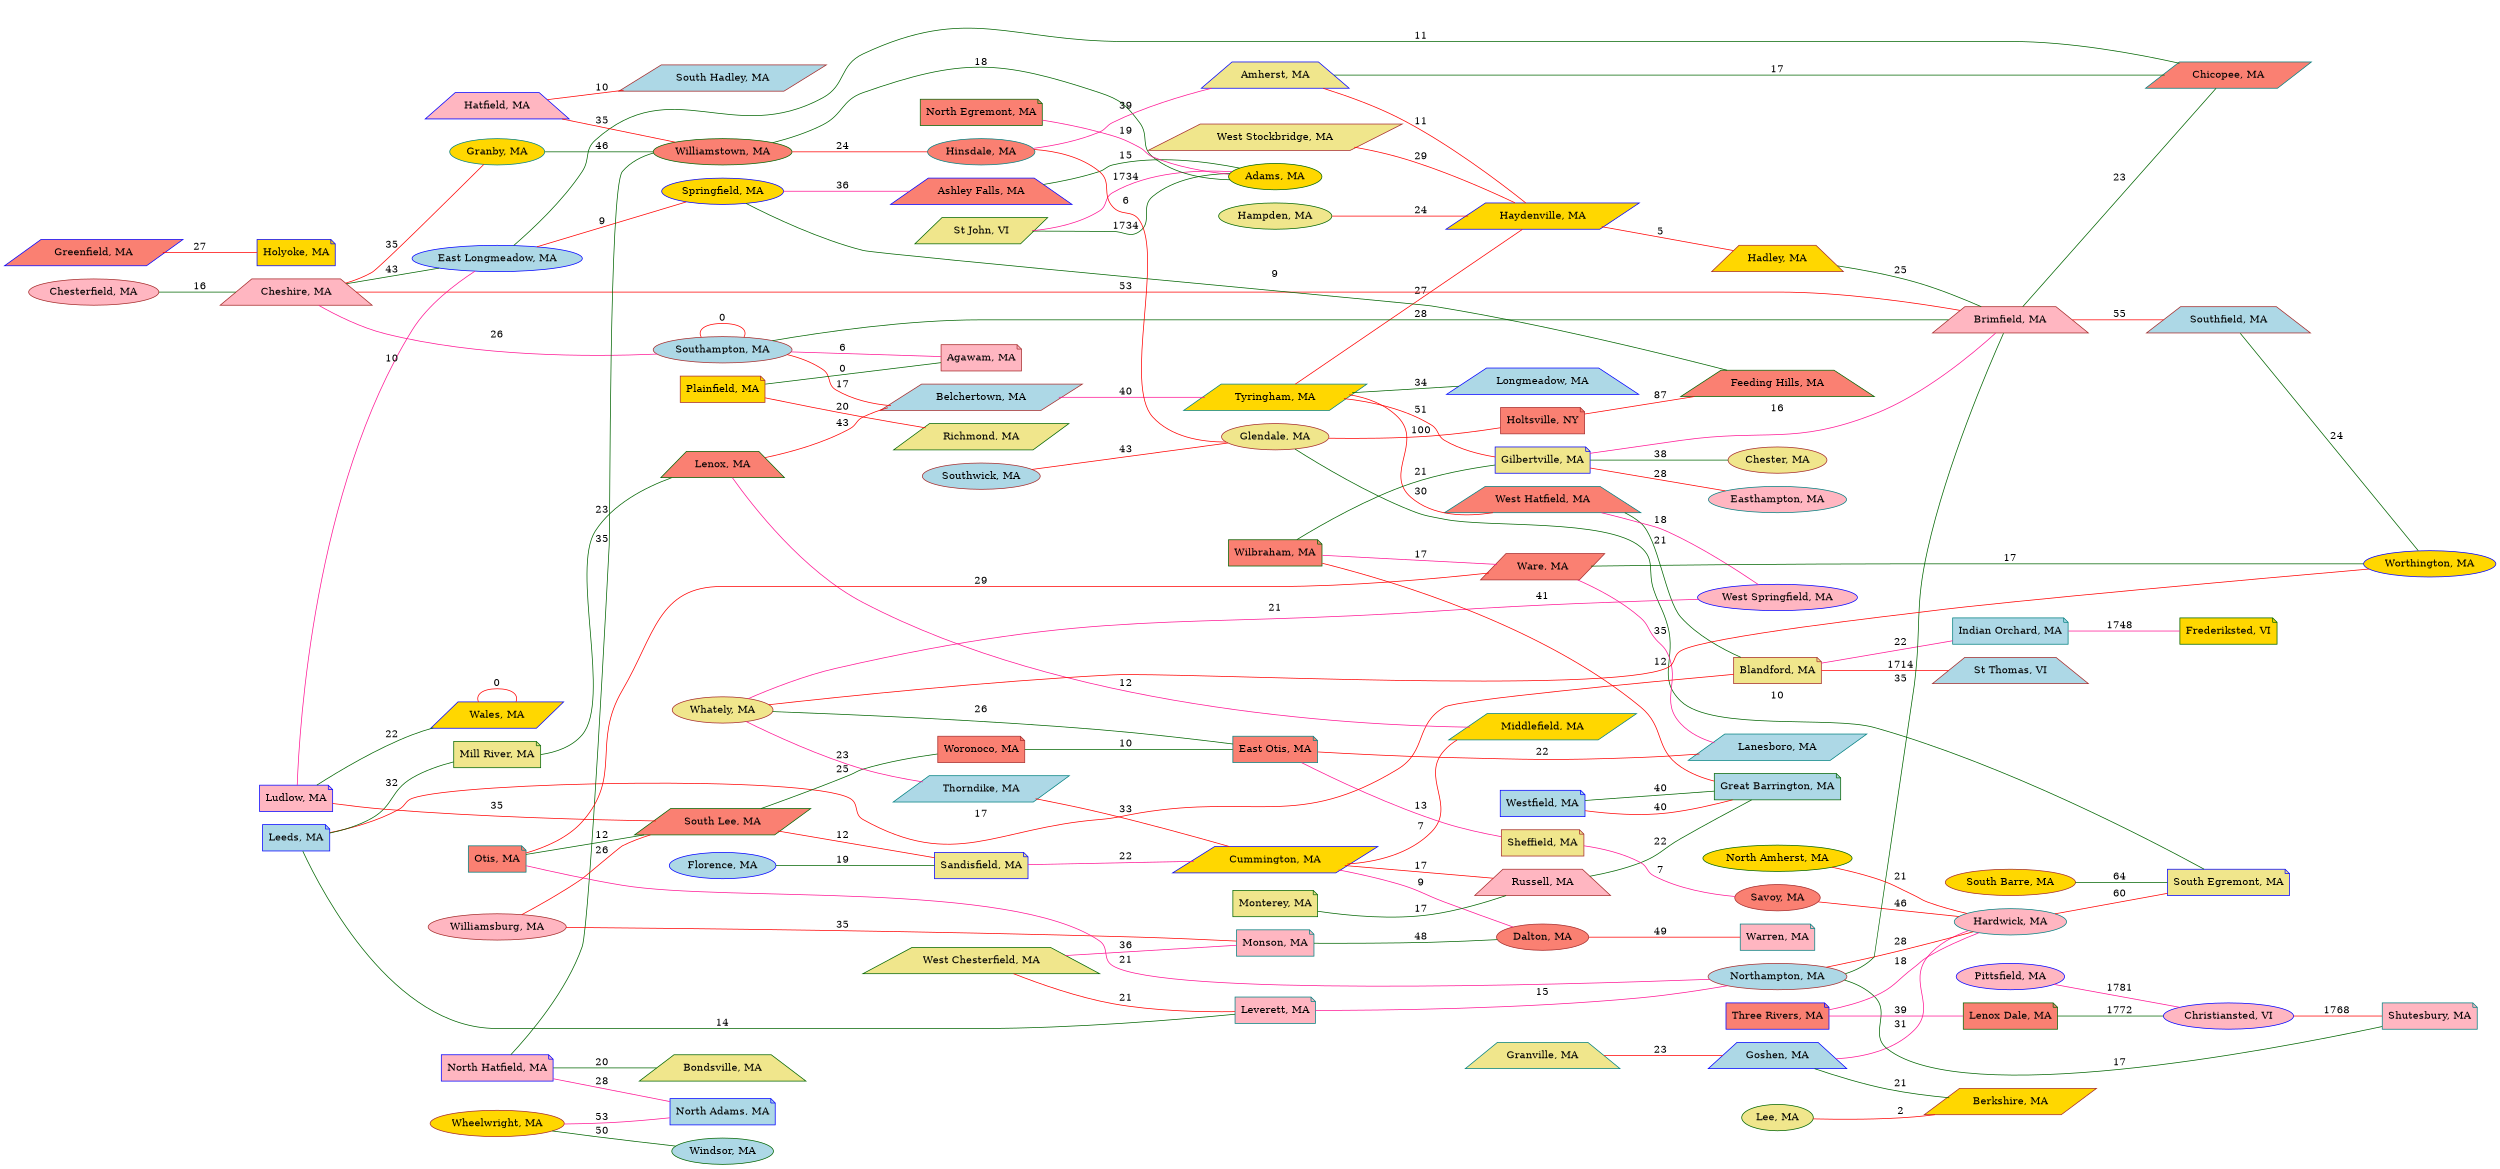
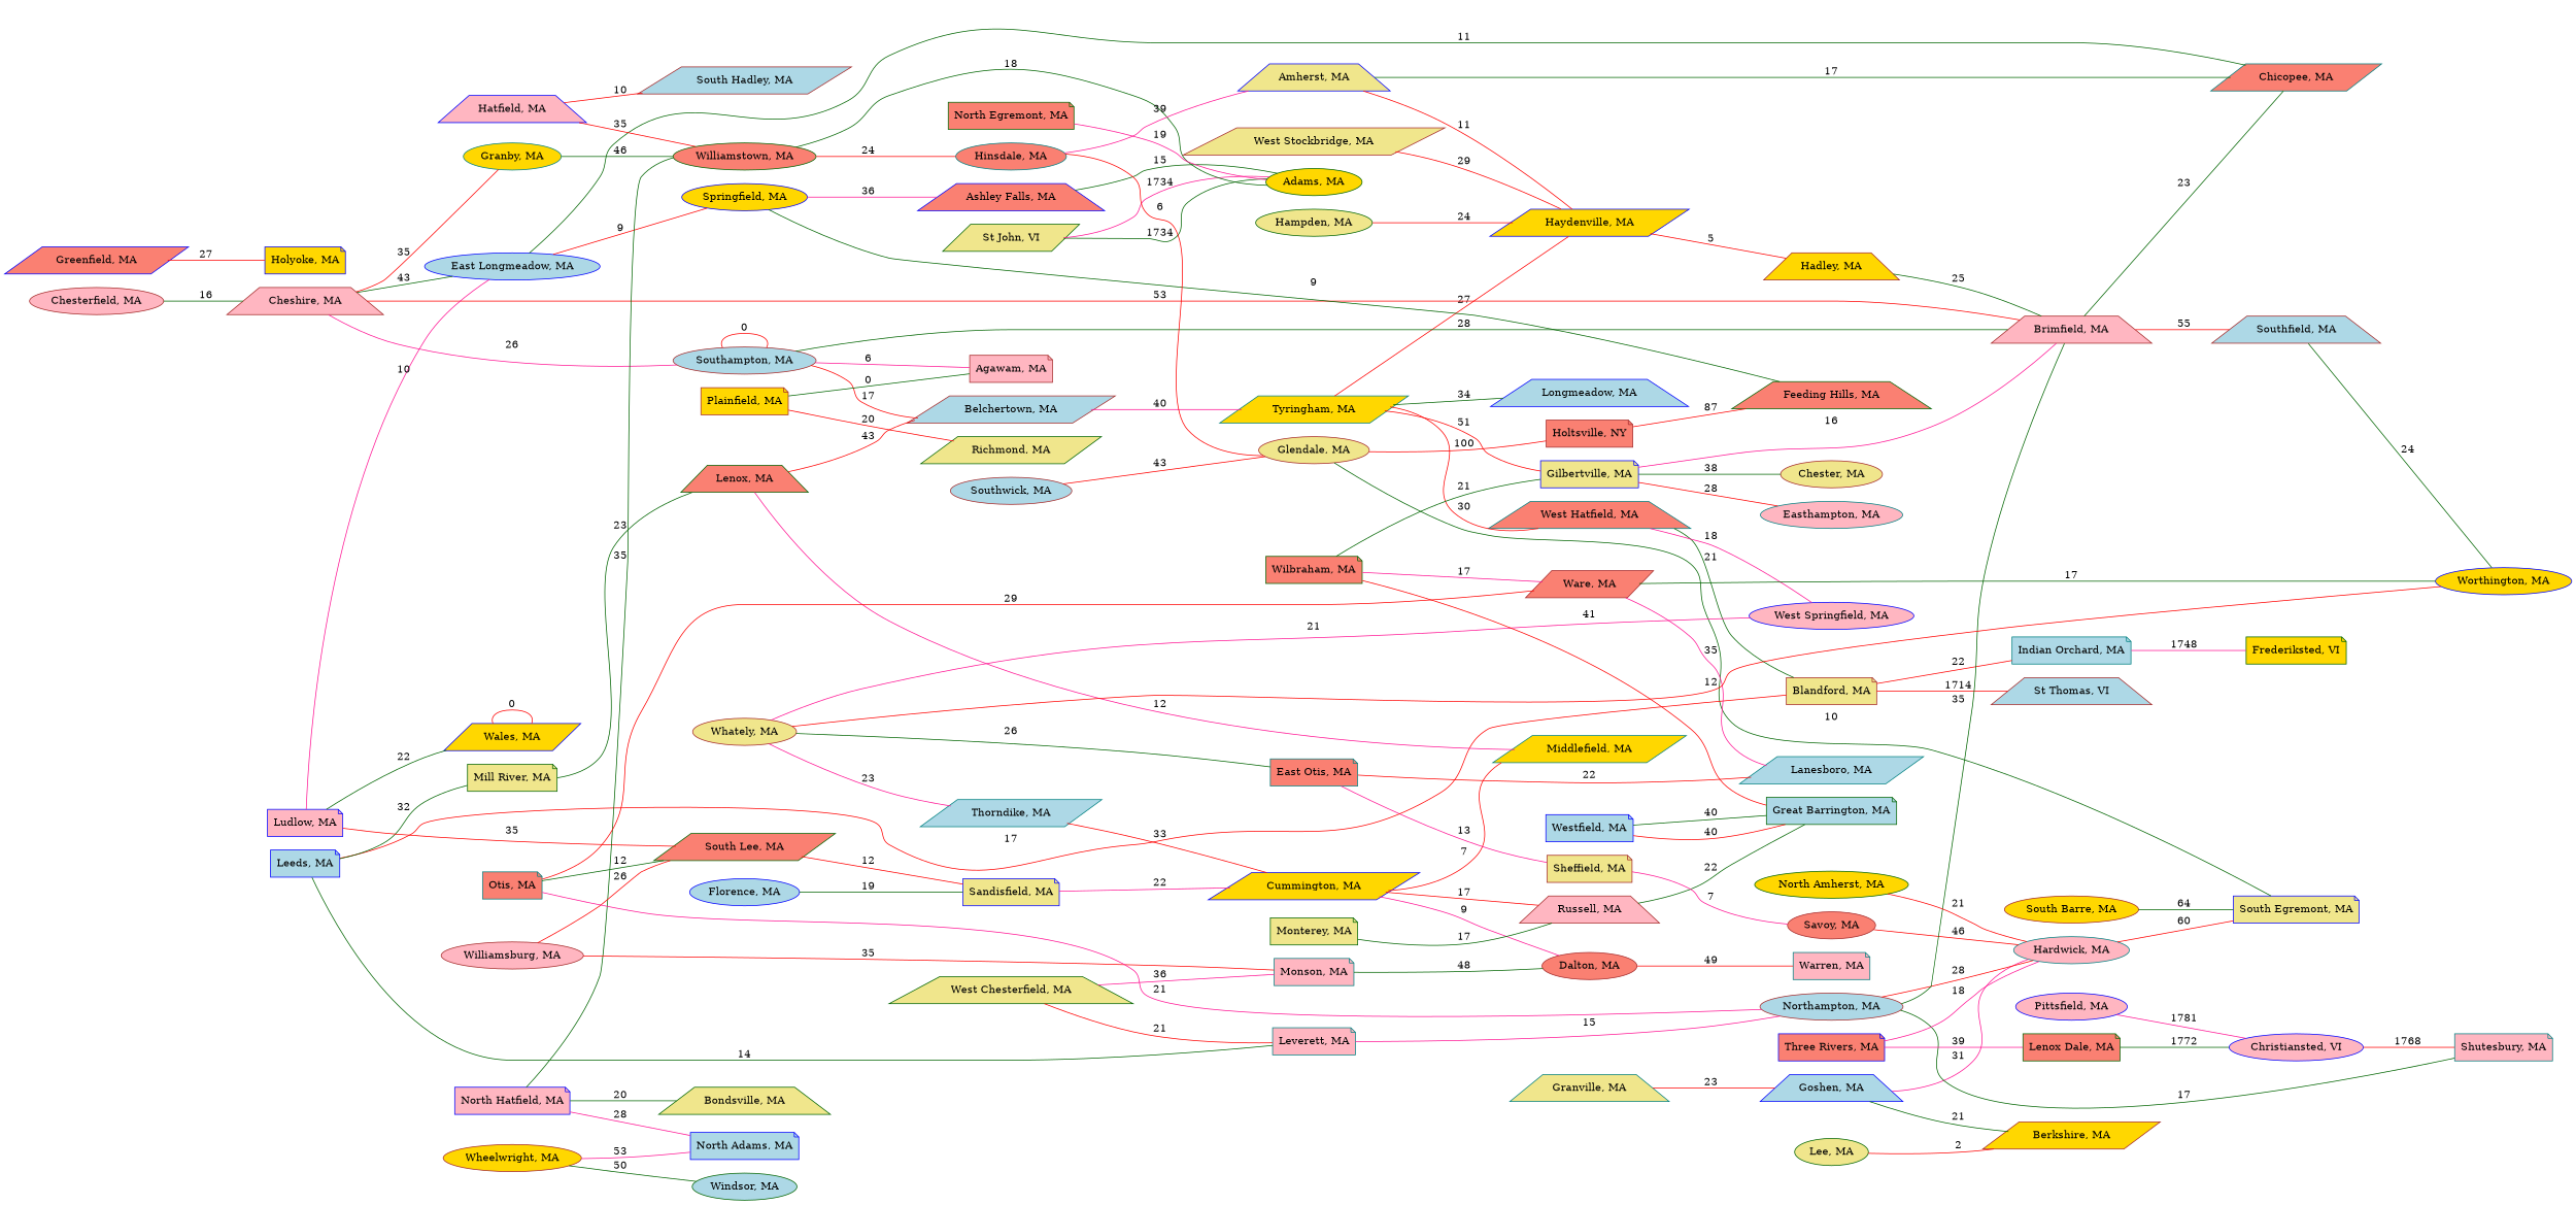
  graph {
    rankdir=LR
    node [color=brown fillcolor=salmon shape=note style=filled]
    edge [color=red weight=17]
    n1 [label="Holtsville, NY"]
    n2 [color=darkgreen label="Feeding Hills, MA" shape=trapezium]
    n3 [color=blue fillcolor=lightpink label="Christiansted, VI" shape=ellipse]
    n4 [color=teal fillcolor=lightpink label="Shutesbury, MA"]
    n5 [color=darkgreen fillcolor=khaki label="St John, VI" shape=parallelogram]
    n6 [color=darkgreen fillcolor=gold label="Adams, MA" shape=ellipse]
    n7 [color=teal fillcolor=lightpink label="Hardwick, MA" shape=ellipse]
    n8 [color=blue fillcolor=khaki label="South Egremont, MA"]
    n9 [color=blue fillcolor=khaki label="Amherst, MA" shape=trapezium]
    n10 [color=blue fillcolor=gold label="Haydenville, MA" shape=parallelogram]
    n11 [color=teal label="Chicopee, MA" shape=parallelogram]
    n12 [fillcolor=gold label="Hadley, MA" shape=trapezium]
    n13 [fillcolor=lightpink label="Brimfield, MA" shape=trapezium]
    n14 [fillcolor=lightblue label="Belchertown, MA" shape=parallelogram]
    n15 [color=teal fillcolor=gold label="Tyringham, MA" shape=parallelogram]
    n16 [color=blue fillcolor=khaki label="Gilbertville, MA"]
    n17 [color=teal label="West Hatfield, MA" shape=trapezium]
    n18 [color=blue fillcolor=lightblue label="Longmeadow, MA" shape=trapezium]
    n19 [color=teal fillcolor=lightpink label="Easthampton, MA" shape=ellipse]
    n20 [fillcolor=khaki label="Chester, MA" shape=ellipse]
    n21 [fillcolor=khaki label="Blandford, MA"]
    n22 [color=blue fillcolor=lightpink label="West Springfield, MA" shape=ellipse]
    n23 [color=teal fillcolor=lightblue label="Indian Orchard, MA"]
    n24 [fillcolor=lightblue label="St Thomas, VI" shape=trapezium]
    n25 [color=darkgreen fillcolor=gold label="Frederiksted, VI"]
    n26 [fillcolor=lightblue label="Southfield, MA" shape=trapezium]
    n27 [color=blue fillcolor=gold label="Worthington, MA" shape=ellipse]
    n28 [fillcolor=lightpink label="Chesterfield, MA" shape=ellipse]
    n29 [fillcolor=lightpink label="Cheshire, MA" shape=trapezium]
    n30 [color=blue fillcolor=lightblue label="East Longmeadow, MA" shape=ellipse]
    n31 [color=teal fillcolor=gold label="Granby, MA" shape=ellipse]
    n32 [fillcolor=lightblue label="Southampton, MA" shape=ellipse]
    n33 [color=blue fillcolor=gold label="Springfield, MA" shape=ellipse]
    n34 [color=darkgreen label="Williamstown, MA" shape=ellipse]
    n35 [fillcolor=lightpink label="Agawam, MA"]
    n36 [color=blue fillcolor=gold label="Cummington, MA" shape=parallelogram]
    n37 [fillcolor=lightpink label="Russell, MA" shape=trapezium]
    n38 [color=teal fillcolor=gold label="Middlefield, MA" shape=parallelogram]
    n39 [label="Dalton, MA" shape=ellipse]
    n40 [color=darkgreen fillcolor=lightblue label="Great Barrington, MA"]
    n41 [color=teal fillcolor=lightpink label="Warren, MA"]
    n42 [color=blue label="Ashley Falls, MA" shape=trapezium]
    n43 [color=teal label="East Otis, MA"]
    n44 [color=teal fillcolor=lightblue label="Lanesboro, MA" shape=parallelogram]
    n45 [fillcolor=khaki label="Sheffield, MA"]
    n46 [label="Savoy, MA" shape=ellipse]
    n47 [color=blue fillcolor=lightblue label="Goshen, MA" shape=trapezium]
    n48 [fillcolor=gold label="Berkshire, MA" shape=parallelogram]
    n49 [color=teal label="Hinsdale, MA" shape=ellipse]
    n50 [fillcolor=khaki label="Glendale, MA" shape=ellipse]
    n51 [color=teal fillcolor=khaki label="Granville, MA" shape=trapezium]
    n52 [color=darkgreen fillcolor=khaki label="Hampden, MA" shape=ellipse]
    n53 [color=blue fillcolor=lightpink label="Hatfield, MA" shape=trapezium]
    n54 [fillcolor=lightblue label="South Hadley, MA" shape=parallelogram]
    n55 [color=blue fillcolor=lightblue label="Leeds, MA"]
    n56 [color=teal fillcolor=lightpink label="Leverett, MA"]
    n57 [color=darkgreen fillcolor=khaki label="Mill River, MA"]
    n58 [fillcolor=lightblue label="Northampton, MA" shape=ellipse]
    n59 [color=darkgreen label="Lenox, MA" shape=trapezium]
    n60 [color=blue fillcolor=lightpink label="Ludlow, MA"]
    n61 [color=darkgreen label="South Lee, MA" shape=parallelogram]
    n62 [color=blue fillcolor=gold label="Wales, MA" shape=parallelogram]
    n63 [color=blue fillcolor=khaki label="Sandisfield, MA"]
-   n64 [label="Woronoco, MA"]
    n65 [color=teal fillcolor=lightpink label="Monson, MA"]
    n66 [color=darkgreen fillcolor=gold label="North Amherst, MA" shape=ellipse]
    n67 [color=blue fillcolor=lightblue label="Florence, MA" shape=ellipse]
    n68 [color=blue fillcolor=lightpink label="North Hatfield, MA"]
    n69 [color=blue fillcolor=lightblue label="North Adams, MA"]
    n70 [color=darkgreen fillcolor=khaki label="Bondsville, MA" shape=trapezium]
    n71 [fillcolor=gold label="Plainfield, MA"]
    n72 [color=darkgreen fillcolor=khaki label="Richmond, MA" shape=parallelogram]
    n73 [fillcolor=gold label="South Barre, MA" shape=ellipse]
    n74 [fillcolor=lightblue label="Southwick, MA" shape=ellipse]
    n75 [color=teal fillcolor=lightblue label="Thorndike, MA" shape=parallelogram]
    n76 [color=blue label="Three Rivers, MA"]
    n77 [color=darkgreen label="Lenox Dale, MA"]
    n78 [label="Ware, MA" shape=parallelogram]
    n79 [color=darkgreen fillcolor=khaki label="West Chesterfield, MA" shape=trapezium]
    n80 [color=blue fillcolor=lightblue label="Westfield, MA"]
    n81 [fillcolor=khaki label="Whately, MA" shape=ellipse]
    n82 [fillcolor=gold label="Wheelwright, MA" shape=ellipse]
    n83 [color=darkgreen fillcolor=lightblue label="Windsor, MA" shape=ellipse]
    n84 [color=darkgreen label="Wilbraham, MA"]
    n85 [fillcolor=lightpink label="Williamsburg, MA" shape=ellipse]
    n86 [color=blue fillcolor=lightpink label="Pittsfield, MA" shape=ellipse]
    n87 [color=darkgreen fillcolor=khaki label="Lee, MA" shape=ellipse]
    n88 [color=darkgreen fillcolor=khaki label="Monterey, MA"]
    n89 [color=darkgreen label="North Egremont, MA"]
    n90 [color=teal label="Otis, MA"]
    n91 [fillcolor=khaki label="West Stockbridge, MA" shape=parallelogram]
    n92 [color=blue label="Greenfield, MA" shape=parallelogram]
    n93 [color=blue fillcolor=gold label="Holyoke, MA"]
    n1 -- n2 [label=87 weight=87]
    n3 -- n4 [label=1768 weight=1768]
    n5 -- n6 [color=darkgreen label=1734 weight=1734]
    n5 -- n6 [color=deeppink label=1734 weight=1734]
    n7 -- n8 [label=60 weight=60]
    n9 -- n10 [label=11 weight=11]
    n9 -- n11 [color=darkgreen label=17]
    n10 -- n12 [label=5 weight=5]
    n12 -- n13 [color=darkgreen label=25 weight=25]
    n13 -- n11 [color=darkgreen label=23 weight=23]
    n13 -- n26 [label=55 weight=55]
    n14 -- n15 [color=deeppink label=40 weight=40]
    n15 -- n10 [label=27 weight=27]
    n15 -- n16 [label=51 weight=51]
    n15 -- n17 [label=30 weight=30]
    n15 -- n18 [color=darkgreen label=34 weight=34]
    n16 -- n13 [color=deeppink label=16 weight=16]
    n16 -- n19 [label=28 weight=28]
    n16 -- n20 [color=darkgreen label=38 weight=38]
    n17 -- n21 [color=darkgreen label=21 weight=21]
    n17 -- n22 [color=deeppink label=18 weight=18]
-   n21 -- n23 [color=deeppink label=22 weight=22]
+   n21 -- n23 [label=22 weight=22]
    n21 -- n24 [label=1714 weight=1714]
    n23 -- n25 [color=deeppink label=1748 weight=1748]
    n26 -- n27 [color=darkgreen label=24 weight=24]
    n28 -- n29 [color=darkgreen label=16 weight=16]
    n29 -- n13 [label=53 weight=53]
    n29 -- n30 [color=darkgreen label=43 weight=43]
    n29 -- n31 [label=35 weight=35]
    n29 -- n32 [color=deeppink label=26 weight=26]
    n30 -- n11 [color=darkgreen label=11 weight=11]
    n30 -- n33 [label=9 weight=9]
    n31 -- n34 [color=darkgreen label=46 weight=46]
    n32 -- n13 [color=darkgreen label=28 weight=28]
    n32 -- n14 [label=17]
    n32 -- n32 [label=0 weight=0]
    n32 -- n35 [color=deeppink label=6 weight=6]
    n33 -- n2 [color=darkgreen label=9 weight=9]
    n33 -- n42 [color=deeppink label=36 weight=36]
    n34 -- n6 [color=darkgreen label=18 weight=18]
    n34 -- n49 [label=24 weight=24]
    n36 -- n37 [label=17]
    n36 -- n38 [label=7 weight=7]
    n36 -- n39 [color=deeppink label=9 weight=9]
    n37 -- n40 [color=darkgreen label=22 weight=22]
    n39 -- n41 [label=49 weight=49]
    n42 -- n6 [color=darkgreen label=15 weight=15]
    n43 -- n44 [label=22 weight=22]
    n43 -- n45 [color=deeppink label=13 weight=13]
    n45 -- n46 [color=deeppink label=7 weight=7]
    n46 -- n7 [label=46 weight=46]
    n47 -- n7 [color=deeppink label=31 weight=31]
    n47 -- n48 [color=darkgreen label=21 weight=21]
    n49 -- n9 [color=deeppink label=39 weight=39]
    n49 -- n50 [label=6 weight=6]
    n50 -- n1 [label=100 weight=100]
    n50 -- n8 [color=darkgreen label=10 weight=10]
    n51 -- n47 [label=23 weight=23]
    n52 -- n10 [label=24 weight=24]
    n53 -- n34 [label=35 weight=35]
    n53 -- n54 [label=10 weight=10]
    n55 -- n21 [label=17]
    n55 -- n56 [color=darkgreen label=14 weight=14]
    n55 -- n57 [color=darkgreen label=32 weight=32]
    n56 -- n58 [color=deeppink label=15 weight=15]
    n57 -- n59 [color=darkgreen label=23 weight=23]
    n58 -- n4 [color=darkgreen label=17]
    n58 -- n7 [label=28 weight=28]
    n58 -- n13 [color=darkgreen label=35 weight=35]
    n59 -- n14 [label=43 weight=43]
    n59 -- n38 [color=deeppink label=12 weight=12]
    n60 -- n30 [color=deeppink label=10 weight=10]
    n60 -- n61 [label=35 weight=35]
    n60 -- n62 [color=darkgreen label=22 weight=22]
    n61 -- n63 [label=12 weight=12]
-   n61 -- n64 [color=darkgreen label=25 weight=25]
    n62 -- n62 [label=0 weight=0]
    n63 -- n36 [color=deeppink label=22 weight=22]
-   n64 -- n43 [color=darkgreen label=10 weight=10]
    n65 -- n39 [color=darkgreen label=48 weight=48]
    n66 -- n7 [label=21 weight=21]
    n67 -- n63 [color=darkgreen label=19 weight=19]
    n68 -- n34 [color=darkgreen label=35 weight=35]
    n68 -- n69 [color=deeppink label=28 weight=28]
    n68 -- n70 [color=darkgreen label=20 weight=20]
    n71 -- n35 [color=darkgreen label=0 weight=23]
    n71 -- n72 [label=20 weight=20]
    n73 -- n8 [color=darkgreen label=64 weight=64]
    n74 -- n50 [label=43 weight=43]
    n75 -- n36 [label=33 weight=33]
    n76 -- n7 [color=deeppink label=18 weight=18]
    n76 -- n77 [color=deeppink label=39 weight=39]
    n77 -- n3 [color=darkgreen label=1772 weight=1772]
    n78 -- n27 [color=darkgreen label=17]
    n78 -- n44 [color=deeppink label=35 weight=35]
    n79 -- n56 [label=21 weight=21]
    n79 -- n65 [color=deeppink label=36 weight=36]
    n80 -- n40 [label=40 weight=40]
    n80 -- n40 [color=darkgreen label=40 weight=40]
    n81 -- n22 [color=deeppink label=21 weight=21]
    n81 -- n27 [label=12 weight=12]
    n81 -- n43 [color=darkgreen label=26 weight=26]
    n81 -- n75 [color=deeppink label=23 weight=23]
    n82 -- n69 [color=deeppink label=53 weight=53]
    n82 -- n83 [color=darkgreen label=50 weight=50]
    n84 -- n16 [color=darkgreen label=21 weight=21]
    n84 -- n40 [label=41 weight=41]
    n84 -- n78 [color=deeppink label=17]
    n85 -- n61 [label=26 weight=26]
    n85 -- n65 [label=35 weight=35]
    n86 -- n3 [color=deeppink label=1781 weight=1781]
    n87 -- n48 [label=2 weight=2]
    n88 -- n37 [color=darkgreen label=17]
    n89 -- n6 [color=deeppink label=19 weight=19]
    n90 -- n58 [color=deeppink label=21 weight=21]
    n90 -- n61 [color=darkgreen label=12 weight=12]
    n90 -- n78 [label=29 weight=29]
    n91 -- n10 [label=29 weight=29]
    n92 -- n93 [label=27 weight=27]
  }
